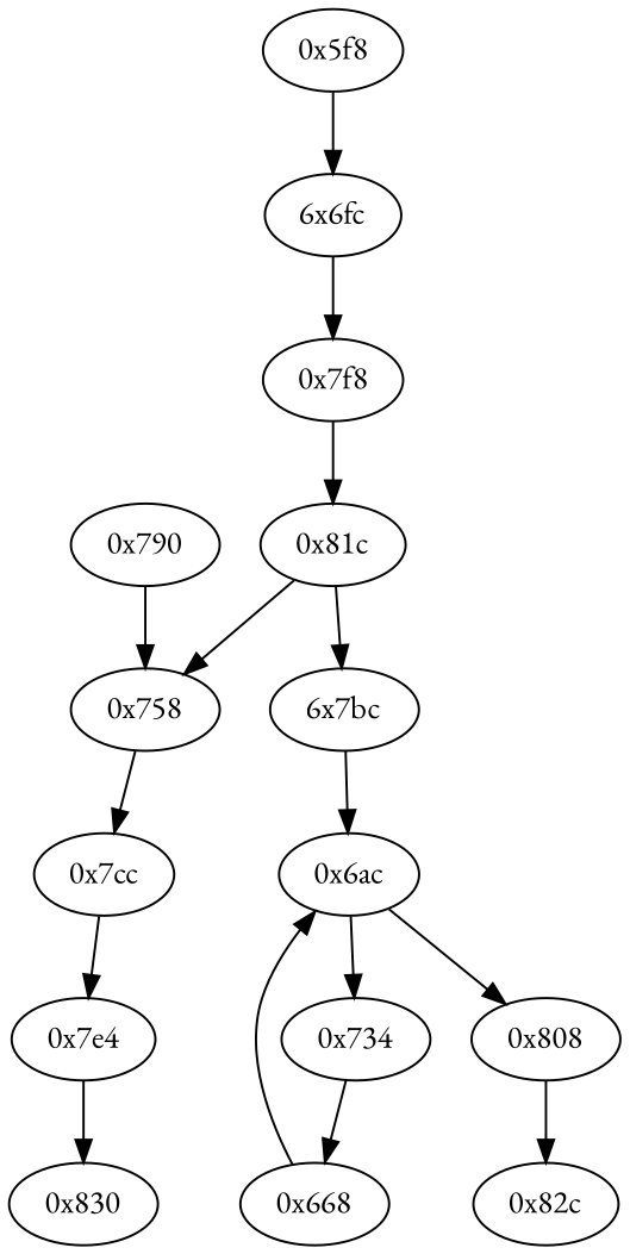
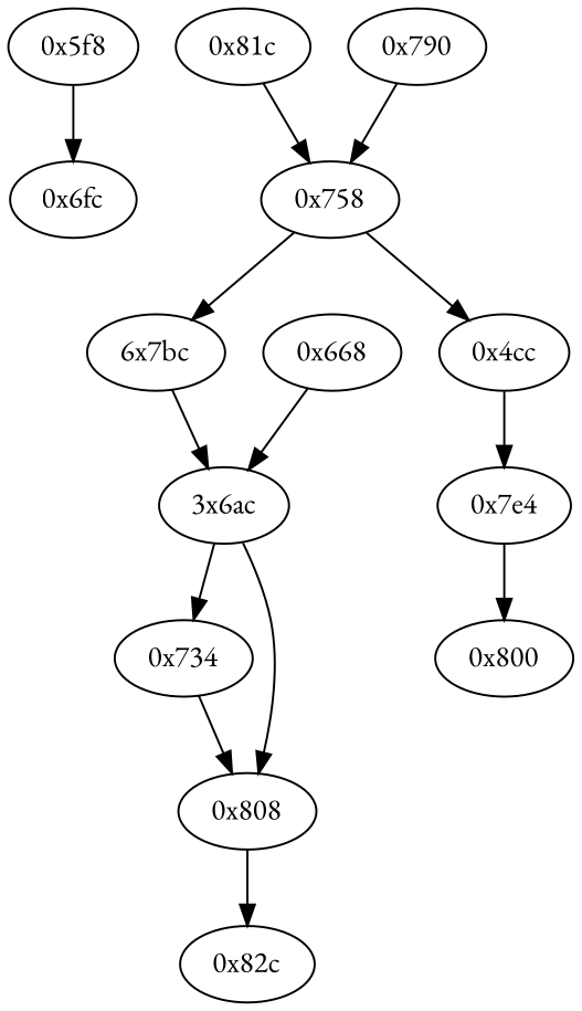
  strict digraph {
    fontname="EB Garamond"
    node [fontname="EB Garamond" opcode="[u'ldr', u'b']"]
    edge [fontname="EB Garamond"]
-   "0x6fc" [opcode="[u'ldr', u'ldr', u'str', u'ldr', u'b']" label="6x6fc"]
-   "0x7f8"
+   "0x6fc" [opcode="[u'ldr', u'ldr', u'str', u'ldr', u'b']"]
    "0x81c" [opcode="[u'mov', u'mov', u'mov', u'b']"]
    "0x758" [opcode="[u'str', u'str', u'ldr', u'ldr', u'ldr', u'cmp', u'mov', u'b']"]
    "0x734" [opcode="[u'ldrb', u'ldr', u'add', u'str', u'ldr', u'b']"]
    "0x668" [opcode="[u'ldr', u'ldr', u'add', u'mov', u'b']"]
-   "0x6ac" [opcode="[u'str', u'str', u'ldr', u'ldrb', u'strb', u'ldr', u'ldr', u'ldrb', u'cmp', u'mov', u'b']"]
+   "0x6ac" [opcode="[u'str', u'str', u'ldr', u'ldrb', u'strb', u'ldr', u'ldr', u'ldrb', u'cmp', u'mov', u'b']" label="3x6ac"]
    "0x808" [opcode="[u'ldr', u'mov', u'bl', u'ldr', u'b']"]
    "0x790" [opcode="[u'ldr', u'ldr', u'mov', u'b']"]
    n10 [label="6x7bc" opcode="[u'ldr', u'ldr', u'mov', u'b']"]
-   "0x7cc" [opcode="[u'ldr', u'ldr', u'add', u'str', u'ldr', u'b']"]
+   "0x7cc" [opcode="[u'ldr', u'ldr', u'add', u'str', u'ldr', u'b']" label="0x4cc"]
    "0x82c" [opcode="[u'mov', u'sub', u'pop']"]
    "0x7e4" [opcode="[u'ldr', u'add', u'str', u'ldr', u'b']"]
-   "0x800" [label="0x830"]
+   "0x800"
    "0x5f8" [opcode="[u'push', u'add', u'sub', u'str', u'ldr', u'ldr', u'ldr', u'ldr', u'add', u'b']"]
-   "0x6fc" -> "0x7f8"
-   "0x7f8" -> "0x81c"
    "0x81c" -> "0x758"
-   "0x81c" -> n10
+   "0x758" -> n10
    "0x758" -> "0x7cc"
-   "0x734" -> "0x668"
+   "0x734" -> "0x808"
    "0x668" -> "0x6ac"
    "0x6ac" -> "0x734"
    "0x6ac" -> "0x808"
    "0x808" -> "0x82c"
    "0x790" -> "0x758"
    n10 -> "0x6ac"
    "0x7cc" -> "0x7e4"
    "0x7e4" -> "0x800"
    "0x5f8" -> "0x6fc"
  }
